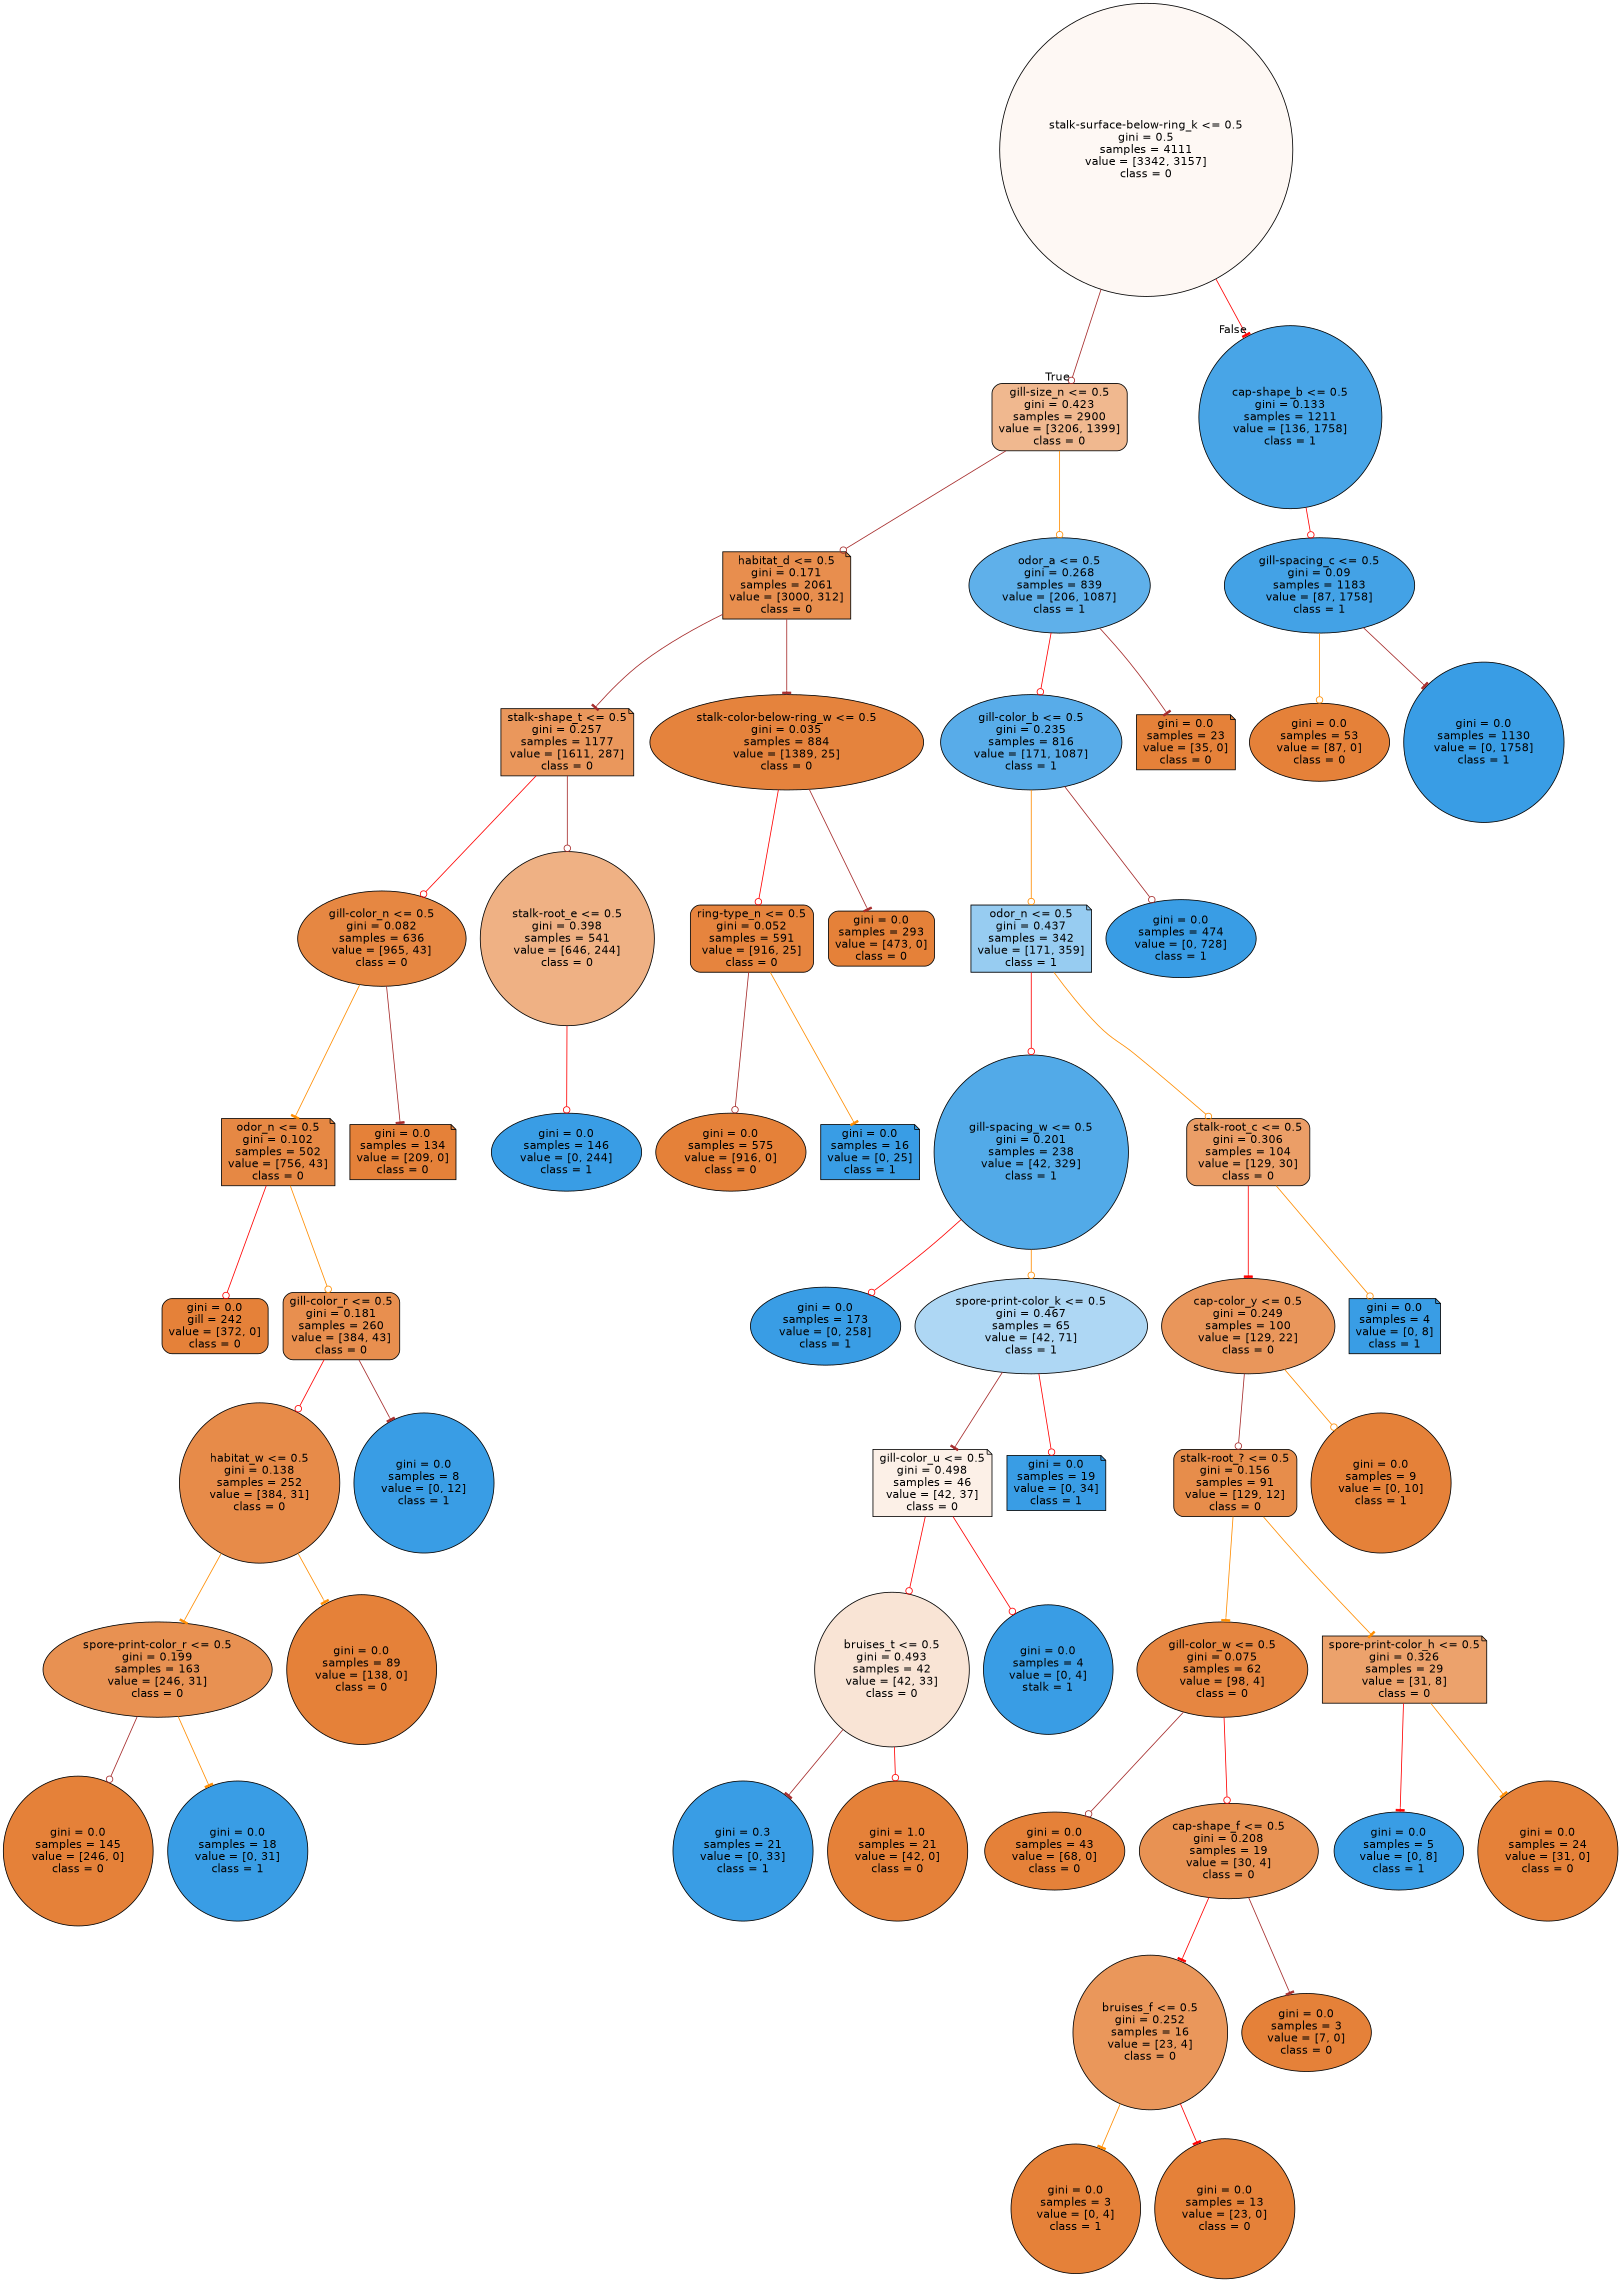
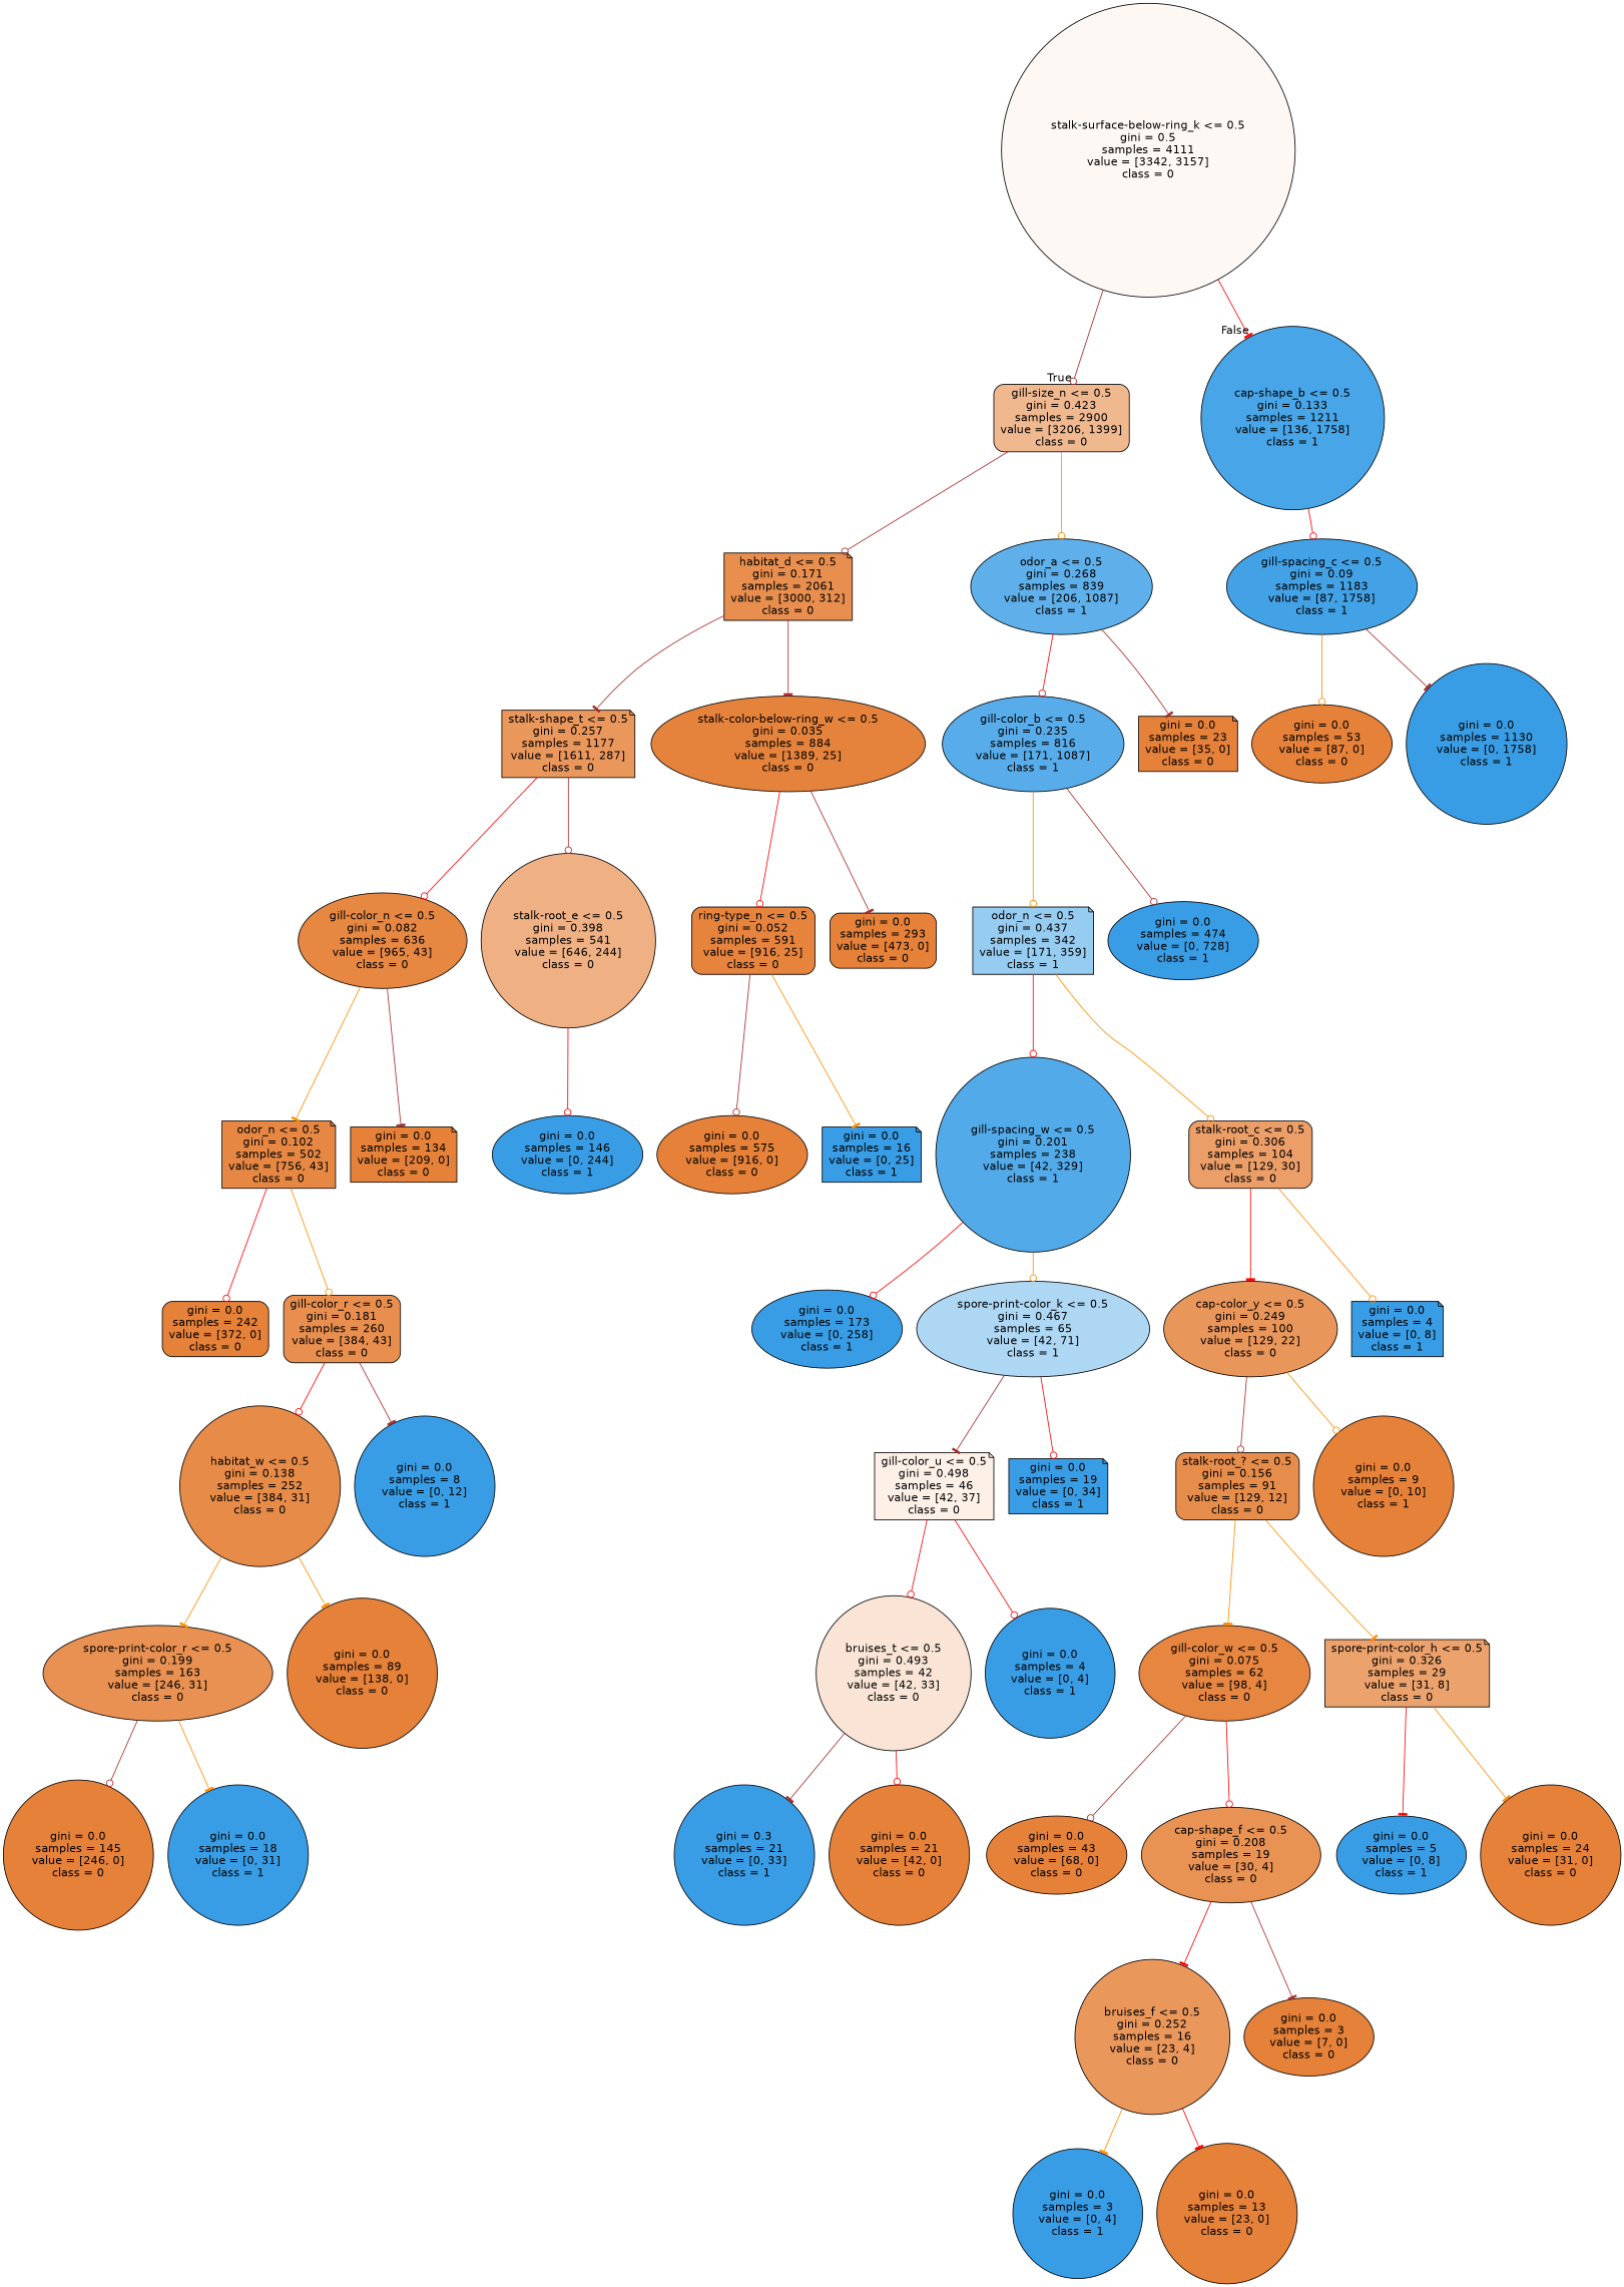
  digraph {
    node [color=black fillcolor="#e58139" fontname=helvetica shape=circle style="filled, rounded"]
    edge [arrowhead=odot color=red fontname=helvetica]
    n1 [fillcolor="#fef8f4" label="stalk-surface-below-ring_k <= 0.5\ngini = 0.5\nsamples = 4111\nvalue = [3342, 3157]\nclass = 0"]
    n2 [fillcolor="#f0b88f" label="gill-size_n <= 0.5\ngini = 0.423\nsamples = 2900\nvalue = [3206, 1399]\nclass = 0" shape=box]
    n3 [fillcolor="#48a5e7" label="cap-shape_b <= 0.5\ngini = 0.133\nsamples = 1211\nvalue = [136, 1758]\nclass = 1"]
    n4 [fillcolor="#e88e4e" label="habitat_d <= 0.5\ngini = 0.171\nsamples = 2061\nvalue = [3000, 312]\nclass = 0" shape=note]
    n5 [fillcolor="#5fb0ea" label="odor_a <= 0.5\ngini = 0.268\nsamples = 839\nvalue = [206, 1087]\nclass = 1" shape=ellipse]
    n6 [fillcolor="#43a2e6" label="gill-spacing_c <= 0.5\ngini = 0.09\nsamples = 1183\nvalue = [87, 1758]\nclass = 1" shape=ellipse]
    n7 [fillcolor="#ea975c" label="stalk-shape_t <= 0.5\ngini = 0.257\nsamples = 1177\nvalue = [1611, 287]\nclass = 0" shape=note]
    n8 [fillcolor="#e5833d" label="stalk-color-below-ring_w <= 0.5\ngini = 0.035\nsamples = 884\nvalue = [1389, 25]\nclass = 0" shape=ellipse]
    n9 [fillcolor="#58ace9" label="gill-color_b <= 0.5\ngini = 0.235\nsamples = 816\nvalue = [171, 1087]\nclass = 1" shape=ellipse]
    n10 [label="gini = 0.0\nsamples = 23\nvalue = [35, 0]\nclass = 0" shape=note]
    n11 [fillcolor="#e68742" label="gill-color_n <= 0.5\ngini = 0.082\nsamples = 636\nvalue = [965, 43]\nclass = 0" shape=ellipse]
    n12 [fillcolor="#efb184" label="stalk-root_e <= 0.5\ngini = 0.398\nsamples = 541\nvalue = [646, 244]\nclass = 0"]
    n13 [fillcolor="#e6843e" label="ring-type_n <= 0.5\ngini = 0.052\nsamples = 591\nvalue = [916, 25]\nclass = 0" shape=box]
    n14 [label="gini = 0.0\nsamples = 293\nvalue = [473, 0]\nclass = 0" shape=box]
    n15 [fillcolor="#e68844" label="odor_n <= 0.5\ngini = 0.102\nsamples = 502\nvalue = [756, 43]\nclass = 0" shape=note]
    n16 [label="gini = 0.0\nsamples = 134\nvalue = [209, 0]\nclass = 0" shape=note]
    n17 [fillcolor="#399de5" label="gini = 0.0\nsamples = 146\nvalue = [0, 244]\nclass = 1" shape=ellipse]
-   n18 [label="gini = 0.0\ngill = 242\nvalue = [372, 0]\nclass = 0" shape=box]
+   n18 [label="gini = 0.0\nsamples = 242\nvalue = [372, 0]\nclass = 0" shape=box]
    n19 [fillcolor="#e88f4f" label="gill-color_r <= 0.5\ngini = 0.181\nsamples = 260\nvalue = [384, 43]\nclass = 0" shape=box]
    n20 [fillcolor="#e78b49" label="habitat_w <= 0.5\ngini = 0.138\nsamples = 252\nvalue = [384, 31]\nclass = 0"]
    n21 [fillcolor="#399de5" label="gini = 0.0\nsamples = 8\nvalue = [0, 12]\nclass = 1"]
    n22 [fillcolor="#e89152" label="spore-print-color_r <= 0.5\ngini = 0.199\nsamples = 163\nvalue = [246, 31]\nclass = 0" shape=ellipse]
    n23 [label="gini = 0.0\nsamples = 89\nvalue = [138, 0]\nclass = 0"]
    n24 [label="gini = 0.0\nsamples = 145\nvalue = [246, 0]\nclass = 0"]
    n25 [fillcolor="#399de5" label="gini = 0.0\nsamples = 18\nvalue = [0, 31]\nclass = 1"]
    n26 [label="gini = 0.0\nsamples = 575\nvalue = [916, 0]\nclass = 0" shape=ellipse]
    n27 [fillcolor="#399de5" label="gini = 0.0\nsamples = 16\nvalue = [0, 25]\nclass = 1" shape=note]
    n28 [fillcolor="#97ccf1" label="odor_n <= 0.5\ngini = 0.437\nsamples = 342\nvalue = [171, 359]\nclass = 1" shape=note]
    n29 [fillcolor="#399de5" label="gini = 0.0\nsamples = 474\nvalue = [0, 728]\nclass = 1" shape=ellipse]
    n30 [fillcolor="#52aae8" label="gill-spacing_w <= 0.5\ngini = 0.201\nsamples = 238\nvalue = [42, 329]\nclass = 1"]
    n31 [fillcolor="#eb9e67" label="stalk-root_c <= 0.5\ngini = 0.306\nsamples = 104\nvalue = [129, 30]\nclass = 0" shape=box]
    n32 [fillcolor="#399de5" label="gini = 0.0\nsamples = 173\nvalue = [0, 258]\nclass = 1" shape=ellipse]
    n33 [fillcolor="#aed7f4" label="spore-print-color_k <= 0.5\ngini = 0.467\nsamples = 65\nvalue = [42, 71]\nclass = 1" shape=ellipse]
    n34 [fillcolor="#e9965b" label="cap-color_y <= 0.5\ngini = 0.249\nsamples = 100\nvalue = [129, 22]\nclass = 0" shape=ellipse]
    n35 [fillcolor="#399de5" label="gini = 0.0\nsamples = 4\nvalue = [0, 8]\nclass = 1" shape=note]
    n36 [fillcolor="#fcf0e7" label="gill-color_u <= 0.5\ngini = 0.498\nsamples = 46\nvalue = [42, 37]\nclass = 0" shape=note]
    n37 [fillcolor="#399de5" label="gini = 0.0\nsamples = 19\nvalue = [0, 34]\nclass = 1" shape=note]
    n38 [fillcolor="#f9e4d5" label="bruises_t <= 0.5\ngini = 0.493\nsamples = 42\nvalue = [42, 33]\nclass = 0"]
-   n39 [fillcolor="#399de5" label="gini = 0.0\nsamples = 4\nvalue = [0, 4]\nstalk = 1"]
+   n39 [fillcolor="#399de5" label="gini = 0.0\nsamples = 4\nvalue = [0, 4]\nclass = 1"]
    n40 [fillcolor="#399de5" label="gini = 0.3\nsamples = 21\nvalue = [0, 33]\nclass = 1"]
-   n41 [label="gini = 1.0\nsamples = 21\nvalue = [42, 0]\nclass = 0"]
+   n41 [label="gini = 0.0\nsamples = 21\nvalue = [42, 0]\nclass = 0"]
    n42 [fillcolor="#e78d4b" label="stalk-root_? <= 0.5\ngini = 0.156\nsamples = 91\nvalue = [129, 12]\nclass = 0" shape=box]
    n43 [label="gini = 0.0\nsamples = 9\nvalue = [0, 10]\nclass = 1"]
    n44 [fillcolor="#e68641" label="gill-color_w <= 0.5\ngini = 0.075\nsamples = 62\nvalue = [98, 4]\nclass = 0" shape=ellipse]
    n45 [fillcolor="#eca26c" label="spore-print-color_h <= 0.5\ngini = 0.326\nsamples = 29\nvalue = [31, 8]\nclass = 0" shape=note]
    n46 [label="gini = 0.0\nsamples = 43\nvalue = [68, 0]\nclass = 0" shape=ellipse]
    n47 [fillcolor="#e89253" label="cap-shape_f <= 0.5\ngini = 0.208\nsamples = 19\nvalue = [30, 4]\nclass = 0" shape=ellipse]
    n48 [fillcolor="#399de5" label="gini = 0.0\nsamples = 5\nvalue = [0, 8]\nclass = 1" shape=ellipse]
    n49 [label="gini = 0.0\nsamples = 24\nvalue = [31, 0]\nclass = 0"]
    n50 [fillcolor="#ea975b" label="bruises_f <= 0.5\ngini = 0.252\nsamples = 16\nvalue = [23, 4]\nclass = 0"]
    n51 [label="gini = 0.0\nsamples = 3\nvalue = [7, 0]\nclass = 0" shape=ellipse]
-   n52 [label="gini = 0.0\nsamples = 3\nvalue = [0, 4]\nclass = 1"]
+   n52 [fillcolor="#399de5" label="gini = 0.0\nsamples = 3\nvalue = [0, 4]\nclass = 1"]
    n53 [label="gini = 0.0\nsamples = 13\nvalue = [23, 0]\nclass = 0"]
    n54 [label="gini = 0.0\nsamples = 53\nvalue = [87, 0]\nclass = 0" shape=ellipse]
    n55 [fillcolor="#399de5" label="gini = 0.0\nsamples = 1130\nvalue = [0, 1758]\nclass = 1"]
    n1 -> n2 [color=brown headlabel=True labelangle=45 labeldistance=2.5]
    n1 -> n3 [arrowhead=tee headlabel=False labelangle=-45 labeldistance=2.5]
    n2 -> n4 [color=brown]
    n2 -> n5 [color=darkorange]
    n3 -> n6
    n4 -> n7 [arrowhead=tee color=brown]
    n4 -> n8 [arrowhead=tee color=brown]
    n5 -> n9
    n5 -> n10 [arrowhead=tee color=brown]
    n6 -> n54 [color=darkorange]
    n6 -> n55 [arrowhead=tee color=brown]
    n7 -> n11
    n7 -> n12 [color=brown]
    n8 -> n13
    n8 -> n14 [arrowhead=tee color=brown]
    n9 -> n28 [color=darkorange]
    n9 -> n29 [color=brown]
    n11 -> n15 [arrowhead=tee color=darkorange]
    n11 -> n16 [arrowhead=tee color=brown]
    n12 -> n17
    n13 -> n26 [color=brown]
    n13 -> n27 [arrowhead=tee color=darkorange]
    n15 -> n18
    n15 -> n19 [color=darkorange]
    n19 -> n20
    n19 -> n21 [arrowhead=tee color=brown]
    n20 -> n22 [arrowhead=tee color=darkorange]
    n20 -> n23 [arrowhead=tee color=darkorange]
    n22 -> n24 [color=brown]
    n22 -> n25 [arrowhead=tee color=darkorange]
    n28 -> n30
    n28 -> n31 [color=darkorange]
    n30 -> n32
    n30 -> n33 [color=darkorange]
    n31 -> n34 [arrowhead=tee]
    n31 -> n35 [color=darkorange]
    n33 -> n36 [arrowhead=tee color=brown]
    n33 -> n37
    n34 -> n42 [color=brown]
    n34 -> n43 [color=darkorange]
    n36 -> n38
    n36 -> n39
    n38 -> n40 [arrowhead=tee color=brown]
    n38 -> n41
    n42 -> n44 [arrowhead=tee color=darkorange]
    n42 -> n45 [arrowhead=tee color=darkorange]
    n44 -> n46 [color=brown]
    n44 -> n47
    n45 -> n48 [arrowhead=tee]
    n45 -> n49 [arrowhead=tee color=darkorange]
    n47 -> n50 [arrowhead=tee]
    n47 -> n51 [arrowhead=tee color=brown]
    n50 -> n52 [arrowhead=tee color=darkorange]
    n50 -> n53 [arrowhead=tee]
  }
